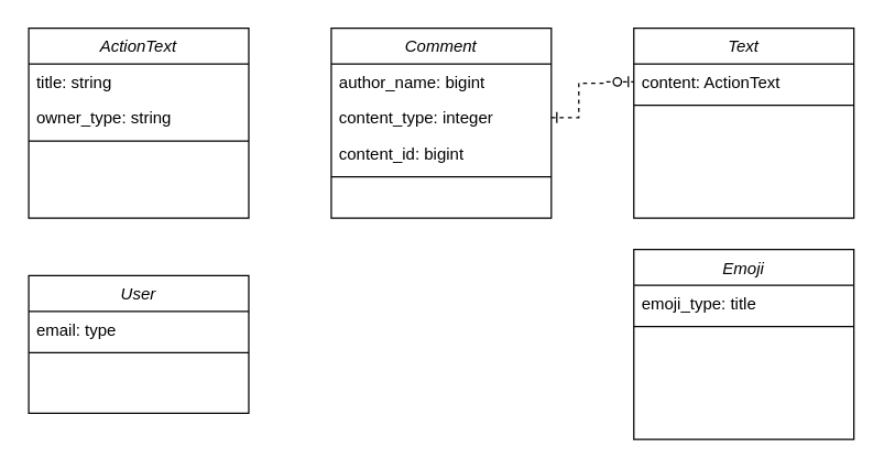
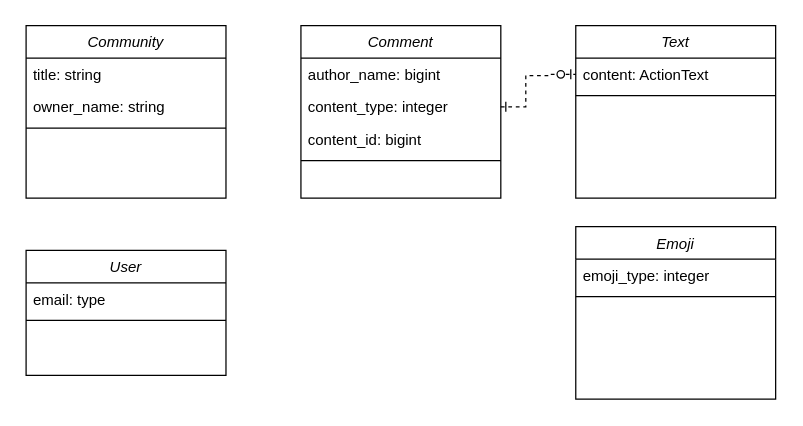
  <mxCell id="0" />
  <mxCell id="1" parent="0" />
- <mxCell id="2" value="ActionText" style="swimlane;fontStyle=2;align=center;verticalAlign=top;childLayout=stackLayout;horizontal=1;startSize=26;horizontalStack=0;resizeParent=1;resizeLast=0;collapsible=1;marginBottom=0;rounded=0;shadow=0;strokeWidth=1;" parent="1" vertex="1"><mxGeometry x="20" y="20" width="160" height="138" as="geometry"><mxRectangle x="230" y="140" width="160" height="26" as="alternateBounds" /></mxGeometry></mxCell>
+ <mxCell id="2" value="Community" style="swimlane;fontStyle=2;align=center;verticalAlign=top;childLayout=stackLayout;horizontal=1;startSize=26;horizontalStack=0;resizeParent=1;resizeLast=0;collapsible=1;marginBottom=0;rounded=0;shadow=0;strokeWidth=1;" parent="1" vertex="1"><mxGeometry x="20" y="20" width="160" height="138" as="geometry"><mxRectangle x="230" y="140" width="160" height="26" as="alternateBounds" /></mxGeometry></mxCell>
  <mxCell id="3" value="title: string" style="text;align=left;verticalAlign=top;spacingLeft=4;spacingRight=4;overflow=hidden;rotatable=0;points=[[0,0.5],[1,0.5]];portConstraint=eastwest;" parent="2" vertex="1"><mxGeometry y="26" width="160" height="26" as="geometry" /></mxCell>
- <mxCell id="4" value="owner_type: string" style="text;align=left;verticalAlign=top;spacingLeft=4;spacingRight=4;overflow=hidden;rotatable=0;points=[[0,0.5],[1,0.5]];portConstraint=eastwest;rounded=0;shadow=0;html=0;" parent="2" vertex="1"><mxGeometry y="52" width="160" height="26" as="geometry" /></mxCell>
+ <mxCell id="4" value="owner_name: string" style="text;align=left;verticalAlign=top;spacingLeft=4;spacingRight=4;overflow=hidden;rotatable=0;points=[[0,0.5],[1,0.5]];portConstraint=eastwest;rounded=0;shadow=0;html=0;" parent="2" vertex="1"><mxGeometry y="52" width="160" height="26" as="geometry" /></mxCell>
  <mxCell id="5" value="" style="line;html=1;strokeWidth=1;align=left;verticalAlign=middle;spacingTop=-1;spacingLeft=3;spacingRight=3;rotatable=0;labelPosition=right;points=[];portConstraint=eastwest;" parent="2" vertex="1"><mxGeometry y="78" width="160" height="8" as="geometry" /></mxCell>
  <mxCell id="6" value="Comment" style="swimlane;fontStyle=2;align=center;verticalAlign=top;childLayout=stackLayout;horizontal=1;startSize=26;horizontalStack=0;resizeParent=1;resizeLast=0;collapsible=1;marginBottom=0;rounded=0;shadow=0;strokeWidth=1;" parent="1" vertex="1"><mxGeometry x="240" y="20" width="160" height="138" as="geometry"><mxRectangle x="230" y="140" width="160" height="26" as="alternateBounds" /></mxGeometry></mxCell>
  <mxCell id="7" value="author_name: bigint" style="text;align=left;verticalAlign=top;spacingLeft=4;spacingRight=4;overflow=hidden;rotatable=0;points=[[0,0.5],[1,0.5]];portConstraint=eastwest;" parent="6" vertex="1"><mxGeometry y="26" width="160" height="26" as="geometry" /></mxCell>
  <mxCell id="8" value="content_type: integer" style="text;align=left;verticalAlign=top;spacingLeft=4;spacingRight=4;overflow=hidden;rotatable=0;points=[[0,0.5],[1,0.5]];portConstraint=eastwest;rounded=0;shadow=0;html=0;" parent="6" vertex="1"><mxGeometry y="52" width="160" height="26" as="geometry" /></mxCell>
  <mxCell id="9" value="content_id: bigint" style="text;align=left;verticalAlign=top;spacingLeft=4;spacingRight=4;overflow=hidden;rotatable=0;points=[[0,0.5],[1,0.5]];portConstraint=eastwest;rounded=0;shadow=0;html=0;" parent="6" vertex="1"><mxGeometry y="78" width="160" height="26" as="geometry" /></mxCell>
  <mxCell id="10" value="" style="line;html=1;strokeWidth=1;align=left;verticalAlign=middle;spacingTop=-1;spacingLeft=3;spacingRight=3;rotatable=0;labelPosition=right;points=[];portConstraint=eastwest;" parent="6" vertex="1"><mxGeometry y="104" width="160" height="8" as="geometry" /></mxCell>
  <mxCell id="11" value="User" style="swimlane;fontStyle=2;align=center;verticalAlign=top;childLayout=stackLayout;horizontal=1;startSize=26;horizontalStack=0;resizeParent=1;resizeLast=0;collapsible=1;marginBottom=0;rounded=0;shadow=0;strokeWidth=1;" parent="1" vertex="1"><mxGeometry x="20" y="200" width="160" height="100" as="geometry"><mxRectangle x="230" y="140" width="160" height="26" as="alternateBounds" /></mxGeometry></mxCell>
  <mxCell id="12" value="email: type" style="text;align=left;verticalAlign=top;spacingLeft=4;spacingRight=4;overflow=hidden;rotatable=0;points=[[0,0.5],[1,0.5]];portConstraint=eastwest;" parent="11" vertex="1"><mxGeometry y="26" width="160" height="26" as="geometry" /></mxCell>
  <mxCell id="13" value="" style="line;html=1;strokeWidth=1;align=left;verticalAlign=middle;spacingTop=-1;spacingLeft=3;spacingRight=3;rotatable=0;labelPosition=right;points=[];portConstraint=eastwest;" parent="11" vertex="1"><mxGeometry y="52" width="160" height="8" as="geometry" /></mxCell>
  <mxCell id="14" value="Text" style="swimlane;fontStyle=2;align=center;verticalAlign=top;childLayout=stackLayout;horizontal=1;startSize=26;horizontalStack=0;resizeParent=1;resizeLast=0;collapsible=1;marginBottom=0;rounded=0;shadow=0;strokeWidth=1;" parent="1" vertex="1"><mxGeometry x="460" y="20" width="160" height="138" as="geometry"><mxRectangle x="230" y="140" width="160" height="26" as="alternateBounds" /></mxGeometry></mxCell>
  <mxCell id="15" value="content: ActionText" style="text;align=left;verticalAlign=top;spacingLeft=4;spacingRight=4;overflow=hidden;rotatable=0;points=[[0,0.5],[1,0.5]];portConstraint=eastwest;rounded=0;shadow=0;html=0;" parent="14" vertex="1"><mxGeometry y="26" width="160" height="26" as="geometry" /></mxCell>
  <mxCell id="16" value="" style="line;html=1;strokeWidth=1;align=left;verticalAlign=middle;spacingTop=-1;spacingLeft=3;spacingRight=3;rotatable=0;labelPosition=right;points=[];portConstraint=eastwest;" parent="14" vertex="1"><mxGeometry y="52" width="160" height="8" as="geometry" /></mxCell>
  <mxCell id="17" value="Emoji" style="swimlane;fontStyle=2;align=center;verticalAlign=top;childLayout=stackLayout;horizontal=1;startSize=26;horizontalStack=0;resizeParent=1;resizeLast=0;collapsible=1;marginBottom=0;rounded=0;shadow=0;strokeWidth=1;" parent="1" vertex="1"><mxGeometry x="460" y="181" width="160" height="138" as="geometry"><mxRectangle x="230" y="140" width="160" height="26" as="alternateBounds" /></mxGeometry></mxCell>
- <mxCell id="18" value="emoji_type: title" style="text;align=left;verticalAlign=top;spacingLeft=4;spacingRight=4;overflow=hidden;rotatable=0;points=[[0,0.5],[1,0.5]];portConstraint=eastwest;rounded=0;shadow=0;html=0;" parent="17" vertex="1"><mxGeometry y="26" width="160" height="26" as="geometry" /></mxCell>
+ <mxCell id="18" value="emoji_type: integer" style="text;align=left;verticalAlign=top;spacingLeft=4;spacingRight=4;overflow=hidden;rotatable=0;points=[[0,0.5],[1,0.5]];portConstraint=eastwest;rounded=0;shadow=0;html=0;" parent="17" vertex="1"><mxGeometry y="26" width="160" height="26" as="geometry" /></mxCell>
  <mxCell id="19" value="" style="line;html=1;strokeWidth=1;align=left;verticalAlign=middle;spacingTop=-1;spacingLeft=3;spacingRight=3;rotatable=0;labelPosition=right;points=[];portConstraint=eastwest;" parent="17" vertex="1"><mxGeometry y="52" width="160" height="8" as="geometry" /></mxCell>
  <mxCell id="20" style="edgeStyle=orthogonalEdgeStyle;rounded=0;orthogonalLoop=1;jettySize=auto;html=1;exitX=1;exitY=0.5;exitDx=0;exitDy=0;startArrow=ERone;startFill=0;endArrow=ERzeroToOne;endFill=1;entryX=0;entryY=0.5;entryDx=0;entryDy=0;dashed=1;" parent="1" source="8" target="15" edge="1"><mxGeometry relative="1" as="geometry"><mxPoint x="190" y="95" as="sourcePoint" /><mxPoint x="440" y="85" as="targetPoint" /><Array as="points"><mxPoint x="420" y="85" /><mxPoint x="420" y="60" /><mxPoint x="440" y="60" /><mxPoint x="440" y="59" /></Array></mxGeometry></mxCell>
